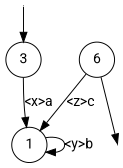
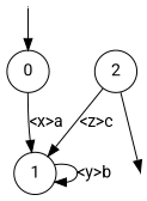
  digraph {
    fontname=Roboto
    rankdir=TB
    vcsn_context="lal_char(abc)_ratexpset<lal_char(xyz)_b>"
    node [fontname=Roboto shape=circle]
    edge [fontname=Roboto]
    I0 [shape=point width=0]
    F2 [shape=point width=0]
-   0 [label=3]
+   0
    1
-   2 [label=6]
+   2
    subgraph sub_1 {
      I0
      F2
    }
    subgraph sub_2 {
      0
      1
      2
    }
    I0 -> 0
    0 -> 1 [label="<x>a"]
    1 -> 1 [label="<y>b"]
    2 -> F2
    2 -> 1 [label="<z>c"]
  }
